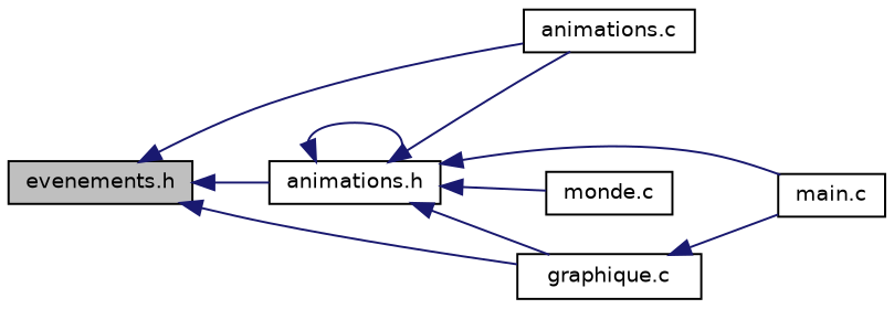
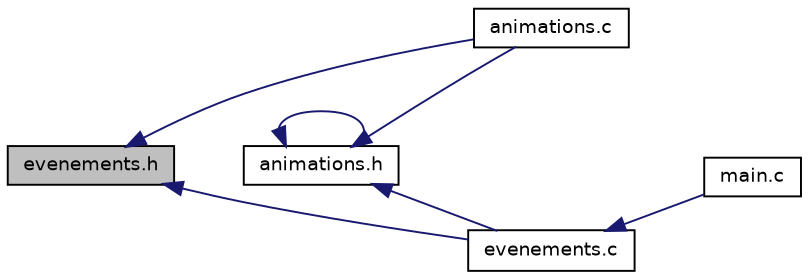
  digraph {
    rankdir=LR
    node [color=black fillcolor=white fontname=Helvetica fontsize=10 shape=record style=filled]
    edge [color=midnightblue dir=back fontname=Helvetica fontsize=10 labelfontname=Helvetica labelfontsize=10 style=solid]
    n1 [fillcolor=grey75 fontcolor=black height=0.2 label="evenements.h" width=0.4]
    n2 [height=0.2 label="animations.h" width=0.4]
    n3 [height=0.2 label="animations.c" width=0.4]
-   n4 [height=0.2 label="graphique.c" width=0.4]
+   n4 [height=0.2 label="evenements.c" width=0.4]
    n5 [height=0.2 label="main.c" width=0.4]
-   n6 [height=0.2 label="monde.c" width=0.4]
-   n1 -> n2
    n1 -> n3
    n1 -> n4
    n2 -> n2
    n2 -> n3
    n2 -> n4
-   n2 -> n5
-   n2 -> n6
    n4 -> n5
  }
